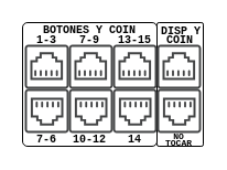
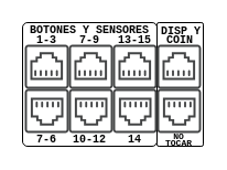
  <mxCell id="0" />
  <mxCell id="1" parent="0" />
  <mxCell id="2" value="" style="rounded=1;whiteSpace=wrap;html=1;sketch=0;fontFamily=Courier New;fontSize=8;arcSize=4;" vertex="1" parent="1"><mxGeometry x="142" y="20" width="42" height="112" as="geometry" /></mxCell>
  <mxCell id="3" value="" style="rounded=1;whiteSpace=wrap;html=1;sketch=0;fontFamily=Courier New;fontSize=8;arcSize=4;" vertex="1" parent="1"><mxGeometry x="20" y="20" width="122" height="112" as="geometry" /></mxCell>
  <mxCell id="4" value="" style="sketch=0;pointerEvents=1;shadow=0;dashed=0;html=1;strokeColor=none;fillColor=#434445;aspect=fixed;labelPosition=center;verticalLabelPosition=bottom;verticalAlign=top;align=center;outlineConnect=0;shape=mxgraph.vvd.ethernet_port;" vertex="1" parent="1"><mxGeometry x="22" y="80" width="40" height="40" as="geometry" /></mxCell>
  <mxCell id="5" value="" style="sketch=0;pointerEvents=1;shadow=0;dashed=0;html=1;strokeColor=none;fillColor=#434445;aspect=fixed;labelPosition=center;verticalLabelPosition=bottom;verticalAlign=top;align=center;outlineConnect=0;shape=mxgraph.vvd.ethernet_port;rotation=-180;" vertex="1" parent="1"><mxGeometry x="22" y="40" width="40" height="40" as="geometry" /></mxCell>
  <mxCell id="6" value="" style="sketch=0;pointerEvents=1;shadow=0;dashed=0;html=1;strokeColor=none;fillColor=#434445;aspect=fixed;labelPosition=center;verticalLabelPosition=bottom;verticalAlign=top;align=center;outlineConnect=0;shape=mxgraph.vvd.ethernet_port;" vertex="1" parent="1"><mxGeometry x="62" y="80" width="40" height="40" as="geometry" /></mxCell>
  <mxCell id="7" value="" style="sketch=0;pointerEvents=1;shadow=0;dashed=0;html=1;strokeColor=none;fillColor=#434445;aspect=fixed;labelPosition=center;verticalLabelPosition=bottom;verticalAlign=top;align=center;outlineConnect=0;shape=mxgraph.vvd.ethernet_port;rotation=-180;" vertex="1" parent="1"><mxGeometry x="62" y="40" width="40" height="40" as="geometry" /></mxCell>
  <mxCell id="8" value="" style="sketch=0;pointerEvents=1;shadow=0;dashed=0;html=1;strokeColor=none;fillColor=#434445;aspect=fixed;labelPosition=center;verticalLabelPosition=bottom;verticalAlign=top;align=center;outlineConnect=0;shape=mxgraph.vvd.ethernet_port;" vertex="1" parent="1"><mxGeometry x="102" y="80" width="40" height="40" as="geometry" /></mxCell>
  <mxCell id="9" value="" style="sketch=0;pointerEvents=1;shadow=0;dashed=0;html=1;strokeColor=none;fillColor=#434445;aspect=fixed;labelPosition=center;verticalLabelPosition=bottom;verticalAlign=top;align=center;outlineConnect=0;shape=mxgraph.vvd.ethernet_port;rotation=-180;" vertex="1" parent="1"><mxGeometry x="102" y="40" width="40" height="40" as="geometry" /></mxCell>
  <mxCell id="10" value="" style="sketch=0;pointerEvents=1;shadow=0;dashed=0;html=1;strokeColor=none;fillColor=#434445;aspect=fixed;labelPosition=center;verticalLabelPosition=bottom;verticalAlign=top;align=center;outlineConnect=0;shape=mxgraph.vvd.ethernet_port;" vertex="1" parent="1"><mxGeometry x="142" y="80" width="40" height="40" as="geometry" /></mxCell>
  <mxCell id="11" value="" style="sketch=0;pointerEvents=1;shadow=0;dashed=0;html=1;strokeColor=none;fillColor=#434445;aspect=fixed;labelPosition=center;verticalLabelPosition=bottom;verticalAlign=top;align=center;outlineConnect=0;shape=mxgraph.vvd.ethernet_port;rotation=-180;" vertex="1" parent="1"><mxGeometry x="142" y="40" width="40" height="40" as="geometry" /></mxCell>
- <mxCell id="12" value="BOTONES Y COIN" style="text;html=1;strokeColor=none;fillColor=none;align=center;verticalAlign=middle;whiteSpace=wrap;rounded=0;fontSize=10;fontFamily=Courier New;fontStyle=1;sketch=0;" vertex="1" parent="1"><mxGeometry x="20" y="22" width="122" height="10" as="geometry" /></mxCell>
+ <mxCell id="12" value="BOTONES Y SENSORES" style="text;html=1;strokeColor=none;fillColor=none;align=center;verticalAlign=middle;whiteSpace=wrap;rounded=0;fontSize=10;fontFamily=Courier New;fontStyle=1;sketch=0;" vertex="1" parent="1"><mxGeometry x="20" y="22" width="122" height="10" as="geometry" /></mxCell>
  <mxCell id="13" value="1-3" style="text;html=1;strokeColor=none;fillColor=none;align=center;verticalAlign=middle;whiteSpace=wrap;rounded=0;fontSize=10;fontFamily=Courier New;fontStyle=1;sketch=0;" vertex="1" parent="1"><mxGeometry x="22" y="32" width="40" height="7" as="geometry" /></mxCell>
  <mxCell id="14" value="7-6" style="text;html=1;strokeColor=none;fillColor=none;align=center;verticalAlign=middle;whiteSpace=wrap;rounded=0;fontSize=10;fontFamily=Courier New;fontStyle=1;sketch=0;" vertex="1" parent="1"><mxGeometry x="22" y="119" width="40" height="13" as="geometry" /></mxCell>
  <mxCell id="15" value="7-9" style="text;html=1;strokeColor=none;fillColor=none;align=center;verticalAlign=middle;whiteSpace=wrap;rounded=0;fontSize=10;fontFamily=Courier New;fontStyle=1;sketch=0;" vertex="1" parent="1"><mxGeometry x="61" y="32" width="40" height="7" as="geometry" /></mxCell>
  <mxCell id="16" value="10-12" style="text;html=1;strokeColor=none;fillColor=none;align=center;verticalAlign=middle;whiteSpace=wrap;rounded=0;fontSize=10;fontFamily=Courier New;fontStyle=1;sketch=0;" vertex="1" parent="1"><mxGeometry x="61" y="119" width="40" height="13" as="geometry" /></mxCell>
  <mxCell id="17" value="13-15" style="text;html=1;strokeColor=none;fillColor=none;align=center;verticalAlign=middle;whiteSpace=wrap;rounded=0;fontSize=10;fontFamily=Courier New;fontStyle=1;sketch=0;" vertex="1" parent="1"><mxGeometry x="102" y="32" width="40" height="7" as="geometry" /></mxCell>
  <mxCell id="18" value="14" style="text;html=1;strokeColor=none;fillColor=none;align=center;verticalAlign=middle;whiteSpace=wrap;rounded=0;fontSize=10;fontFamily=Courier New;fontStyle=1;sketch=0;" vertex="1" parent="1"><mxGeometry x="102" y="119" width="40" height="13" as="geometry" /></mxCell>
  <mxCell id="19" value="DISP Y" style="text;html=1;strokeColor=none;fillColor=none;align=center;verticalAlign=middle;whiteSpace=wrap;rounded=0;fontSize=10;fontFamily=Courier New;fontStyle=1;sketch=0;" vertex="1" parent="1"><mxGeometry x="144" y="24" width="40" height="7" as="geometry" /></mxCell>
  <mxCell id="20" value="COIN" style="text;html=1;strokeColor=none;fillColor=none;align=center;verticalAlign=middle;whiteSpace=wrap;rounded=0;fontSize=10;fontFamily=Courier New;fontStyle=1;sketch=0;" vertex="1" parent="1"><mxGeometry x="143" y="32" width="40" height="7" as="geometry" /></mxCell>
  <mxCell id="21" value="NO" style="text;html=1;strokeColor=none;fillColor=none;align=center;verticalAlign=middle;whiteSpace=wrap;rounded=0;fontSize=8;fontFamily=Courier New;fontStyle=1;sketch=0;" vertex="1" parent="1"><mxGeometry x="142" y="120" width="40" height="6" as="geometry" /></mxCell>
  <mxCell id="22" value="TOCAR" style="text;html=1;strokeColor=none;fillColor=none;align=center;verticalAlign=middle;whiteSpace=wrap;rounded=0;fontSize=8;fontFamily=Courier New;fontStyle=1;spacing=2;sketch=0;" vertex="1" parent="1"><mxGeometry x="142" y="125" width="40" height="7" as="geometry" /></mxCell>
